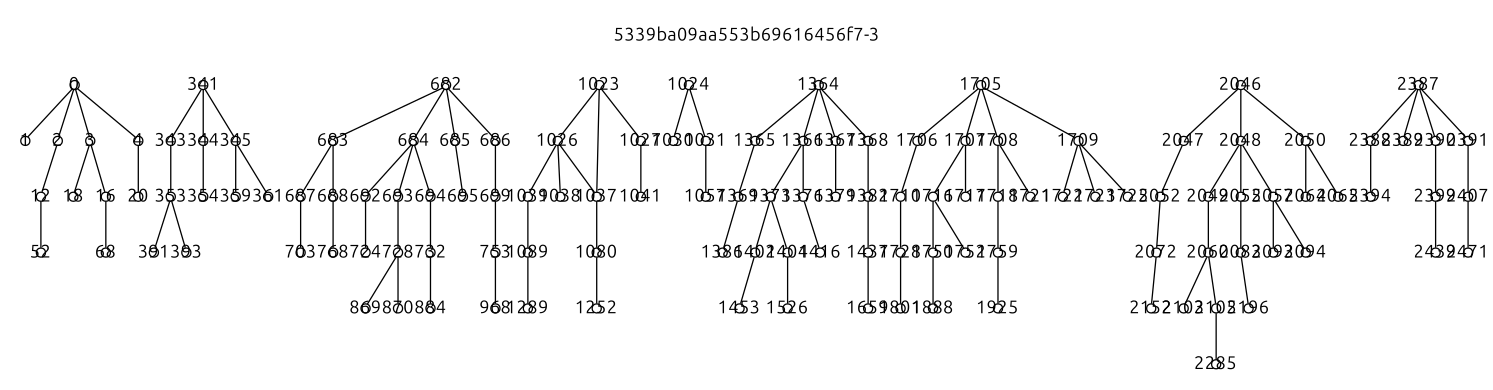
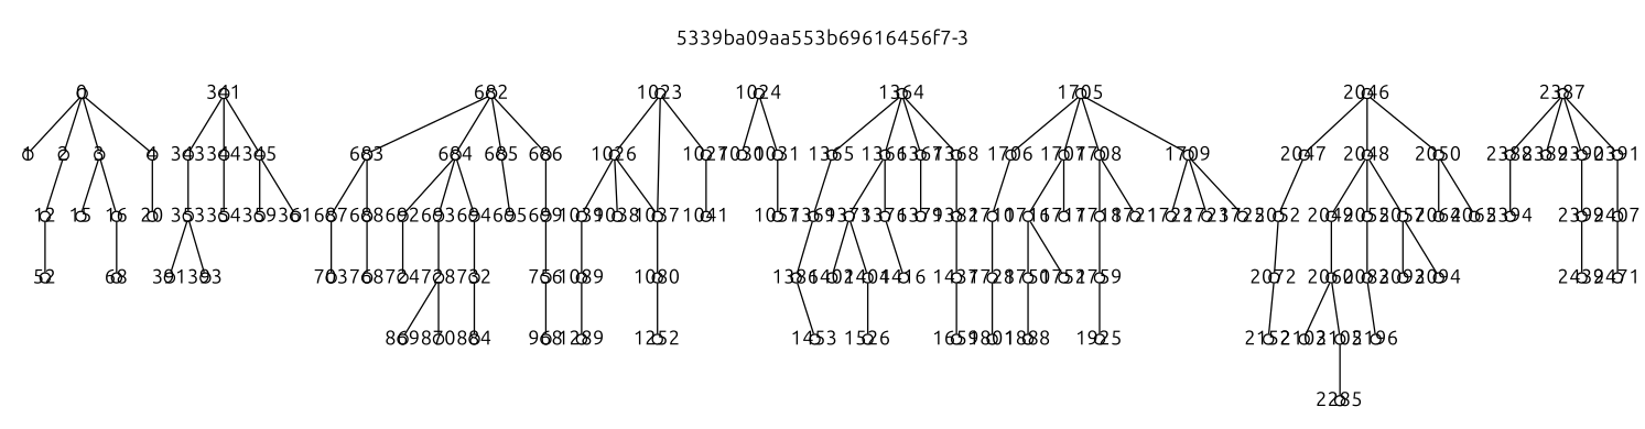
  strict graph {
    fontname=Ubuntu
    label="5339ba09aa553b69616456f7-3"
    labelloc=t
    node [fixedsize=true fontname=Ubuntu shape=circle]
    edge [fontname=Ubuntu]
    0 [height=0.1 width=0.1]
    1 [height=0.1 width=0.1]
    2 [height=0.1 width=0.1]
    3 [height=0.1 width=0.1]
    4 [height=0.1 width=0.1]
    12 [height=0.1 width=0.1]
-   15 [height=0.1 width=0.1 label=18]
+   15 [height=0.1 width=0.1]
    16 [height=0.1 width=0.1]
    20 [height=0.1 width=0.1]
    52 [height=0.1 width=0.1]
    68 [height=0.1 width=0.1]
    341 [height=0.1 width=0.1]
    343 [height=0.1 width=0.1]
    344 [height=0.1 width=0.1]
    345 [height=0.1 width=0.1]
    353 [height=0.1 width=0.1]
    354 [height=0.1 width=0.1]
    359 [height=0.1 width=0.1]
    361 [height=0.1 width=0.1]
    391 [height=0.1 width=0.1]
    393 [height=0.1 width=0.1]
    682 [height=0.1 width=0.1]
    683 [height=0.1 width=0.1]
    684 [height=0.1 width=0.1]
    685 [height=0.1 width=0.1]
    686 [height=0.1 width=0.1]
    687 [height=0.1 width=0.1]
    688 [height=0.1 width=0.1]
    692 [height=0.1 width=0.1]
    693 [height=0.1 width=0.1]
    694 [height=0.1 width=0.1]
    695 [height=0.1 width=0.1]
    699 [height=0.1 width=0.1]
    703 [height=0.1 width=0.1]
    768 [height=0.1 width=0.1]
    724 [height=0.1 width=0.1]
    728 [height=0.1 width=0.1]
    732 [height=0.1 width=0.1]
-   753 [height=0.1 width=0.1]
+   753 [height=0.1 width=0.1 label=756]
    869 [height=0.1 width=0.1]
    870 [height=0.1 width=0.1]
    884 [height=0.1 width=0.1]
    968 [height=0.1 width=0.1]
    1023 [height=0.1 width=0.1]
    1026 [height=0.1 width=0.1]
    1027 [height=0.1 width=0.1]
    1037 [height=0.1 width=0.1]
    1024 [height=0.1 width=0.1]
    1030 [height=0.1 width=0.1]
    1031 [height=0.1 width=0.1]
    1038 [height=0.1 width=0.1]
    1039 [height=0.1 width=0.1]
    1041 [height=0.1 width=0.1]
    1057 [height=0.1 width=0.1]
    1080 [height=0.1 width=0.1]
    1089 [height=0.1 width=0.1]
    1252 [height=0.1 width=0.1]
    1289 [height=0.1 width=0.1]
    1364 [height=0.1 width=0.1]
    1365 [height=0.1 width=0.1]
    1366 [height=0.1 width=0.1]
    1367 [height=0.1 width=0.1]
    1368 [height=0.1 width=0.1]
    1369 [height=0.1 width=0.1]
    1373 [height=0.1 width=0.1]
    1376 [height=0.1 width=0.1]
    1379 [height=0.1 width=0.1]
    1382 [height=0.1 width=0.1]
    1386 [height=0.1 width=0.1]
    1402 [height=0.1 width=0.1]
    1404 [height=0.1 width=0.1]
    1416 [height=0.1 width=0.1]
    1437 [height=0.1 width=0.1]
    1453 [height=0.1 width=0.1]
    1526 [height=0.1 width=0.1]
    1659 [height=0.1 width=0.1]
    1705 [height=0.1 width=0.1]
    1706 [height=0.1 width=0.1]
    1707 [height=0.1 width=0.1]
    1708 [height=0.1 width=0.1]
    1709 [height=0.1 width=0.1]
    1710 [height=0.1 width=0.1]
    1716 [height=0.1 width=0.1]
    1717 [height=0.1 width=0.1]
    1718 [height=0.1 width=0.1]
    1721 [height=0.1 width=0.1]
    1722 [height=0.1 width=0.1]
    1723 [height=0.1 width=0.1]
    1725 [height=0.1 width=0.1]
    1728 [height=0.1 width=0.1]
    1750 [height=0.1 width=0.1]
    1752 [height=0.1 width=0.1]
    1759 [height=0.1 width=0.1]
    1801 [height=0.1 width=0.1]
    1888 [height=0.1 width=0.1]
    1925 [height=0.1 width=0.1]
    2046 [height=0.1 width=0.1]
    2047 [height=0.1 width=0.1]
    2048 [height=0.1 width=0.1]
    2050 [height=0.1 width=0.1]
    2052 [height=0.1 width=0.1]
    2049 [height=0.1 width=0.1]
    2055 [height=0.1 width=0.1]
    2057 [height=0.1 width=0.1]
    2060 [height=0.1 width=0.1]
    2064 [height=0.1 width=0.1]
    2065 [height=0.1 width=0.1]
    2072 [height=0.1 width=0.1]
    2083 [height=0.1 width=0.1]
    2093 [height=0.1 width=0.1]
    2094 [height=0.1 width=0.1]
    2103 [height=0.1 width=0.1]
    2105 [height=0.1 width=0.1]
    2152 [height=0.1 width=0.1]
    2196 [height=0.1 width=0.1]
    2285 [height=0.1 width=0.1]
    2387 [height=0.1 width=0.1]
    2388 [height=0.1 width=0.1]
    2389 [height=0.1 width=0.1]
    2390 [height=0.1 width=0.1]
    2391 [height=0.1 width=0.1]
    2394 [height=0.1 width=0.1]
    2399 [height=0.1 width=0.1]
    2407 [height=0.1 width=0.1]
    2439 [height=0.1 width=0.1]
    2471 [height=0.1 width=0.1]
    0 -- 1
    0 -- 2
    0 -- 3
    0 -- 4
    2 -- 12
    3 -- 15
    3 -- 16
    4 -- 20
    12 -- 52
    16 -- 68
    341 -- 343
    341 -- 344
    341 -- 345
    343 -- 353
    344 -- 354
    345 -- 359
    345 -- 361
    353 -- 391
    353 -- 393
    682 -- 683
    682 -- 684
    682 -- 685
    682 -- 686
    683 -- 687
    683 -- 688
    684 -- 692
    684 -- 693
    684 -- 694
    685 -- 695
    686 -- 699
    687 -- 703
    688 -- 768
    692 -- 724
    693 -- 728
    694 -- 732
    699 -- 753
    728 -- 869
    728 -- 870
    732 -- 884
    753 -- 968
    1023 -- 1026
    1023 -- 1027
    1023 -- 1037
    1026 -- 1037
    1026 -- 1038
    1026 -- 1039
    1027 -- 1041
    1037 -- 1080
    1024 -- 1030
    1024 -- 1031
    1031 -- 1057
    1039 -- 1089
    1080 -- 1252
    1089 -- 1289
    1364 -- 1365
    1364 -- 1366
    1364 -- 1367
    1364 -- 1368
    1365 -- 1369
    1366 -- 1373
    1366 -- 1376
    1367 -- 1379
    1368 -- 1382
    1369 -- 1386
    1373 -- 1402
    1373 -- 1404
    1376 -- 1416
    1382 -- 1437
-   1402 -- 1453
+   1386 -- 1453
    1404 -- 1526
    1437 -- 1659
    1705 -- 1706
    1705 -- 1707
    1705 -- 1708
    1705 -- 1709
    1706 -- 1710
    1707 -- 1716
    1707 -- 1717
    1708 -- 1718
    1708 -- 1721
    1709 -- 1722
    1709 -- 1723
    1709 -- 1725
    1710 -- 1728
    1716 -- 1750
    1716 -- 1752
    1718 -- 1759
    1728 -- 1801
    1750 -- 1888
    1759 -- 1925
    2046 -- 2047
    2046 -- 2048
    2046 -- 2050
    2047 -- 2052
    2048 -- 2049
    2048 -- 2055
    2048 -- 2057
    2050 -- 2064
    2050 -- 2065
    2052 -- 2072
    2049 -- 2060
    2055 -- 2083
    2057 -- 2093
    2057 -- 2094
    2060 -- 2103
    2060 -- 2105
    2072 -- 2152
    2083 -- 2196
    2105 -- 2285
    2387 -- 2388
    2387 -- 2389
    2387 -- 2390
    2387 -- 2391
    2388 -- 2394
    2390 -- 2399
    2391 -- 2407
    2399 -- 2439
    2407 -- 2471
  }
